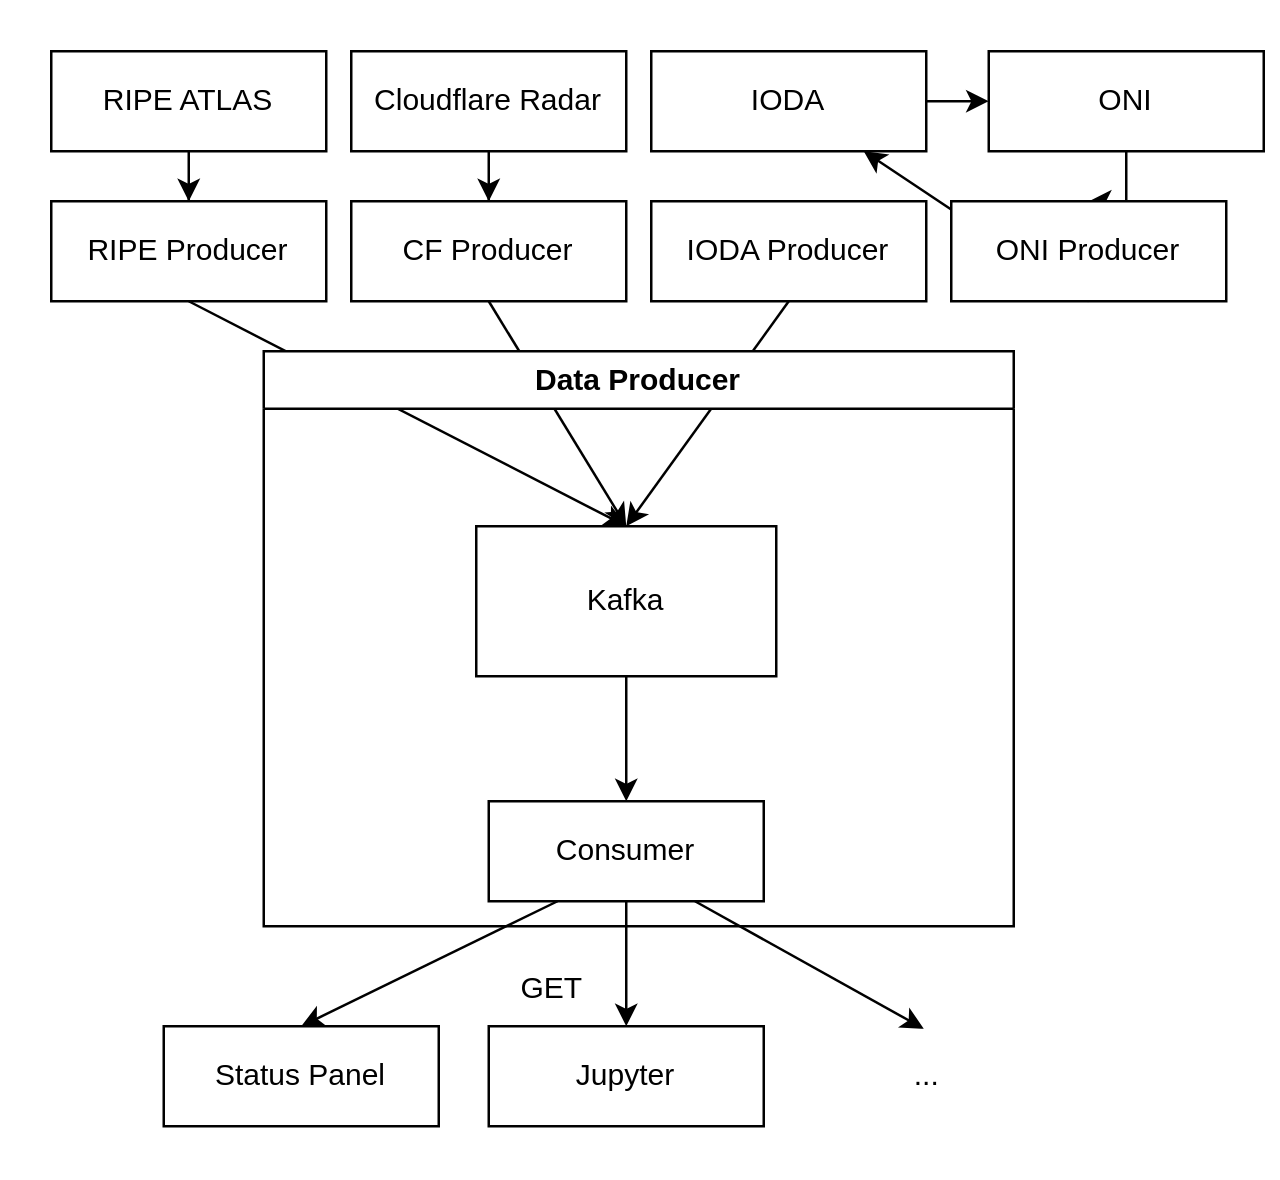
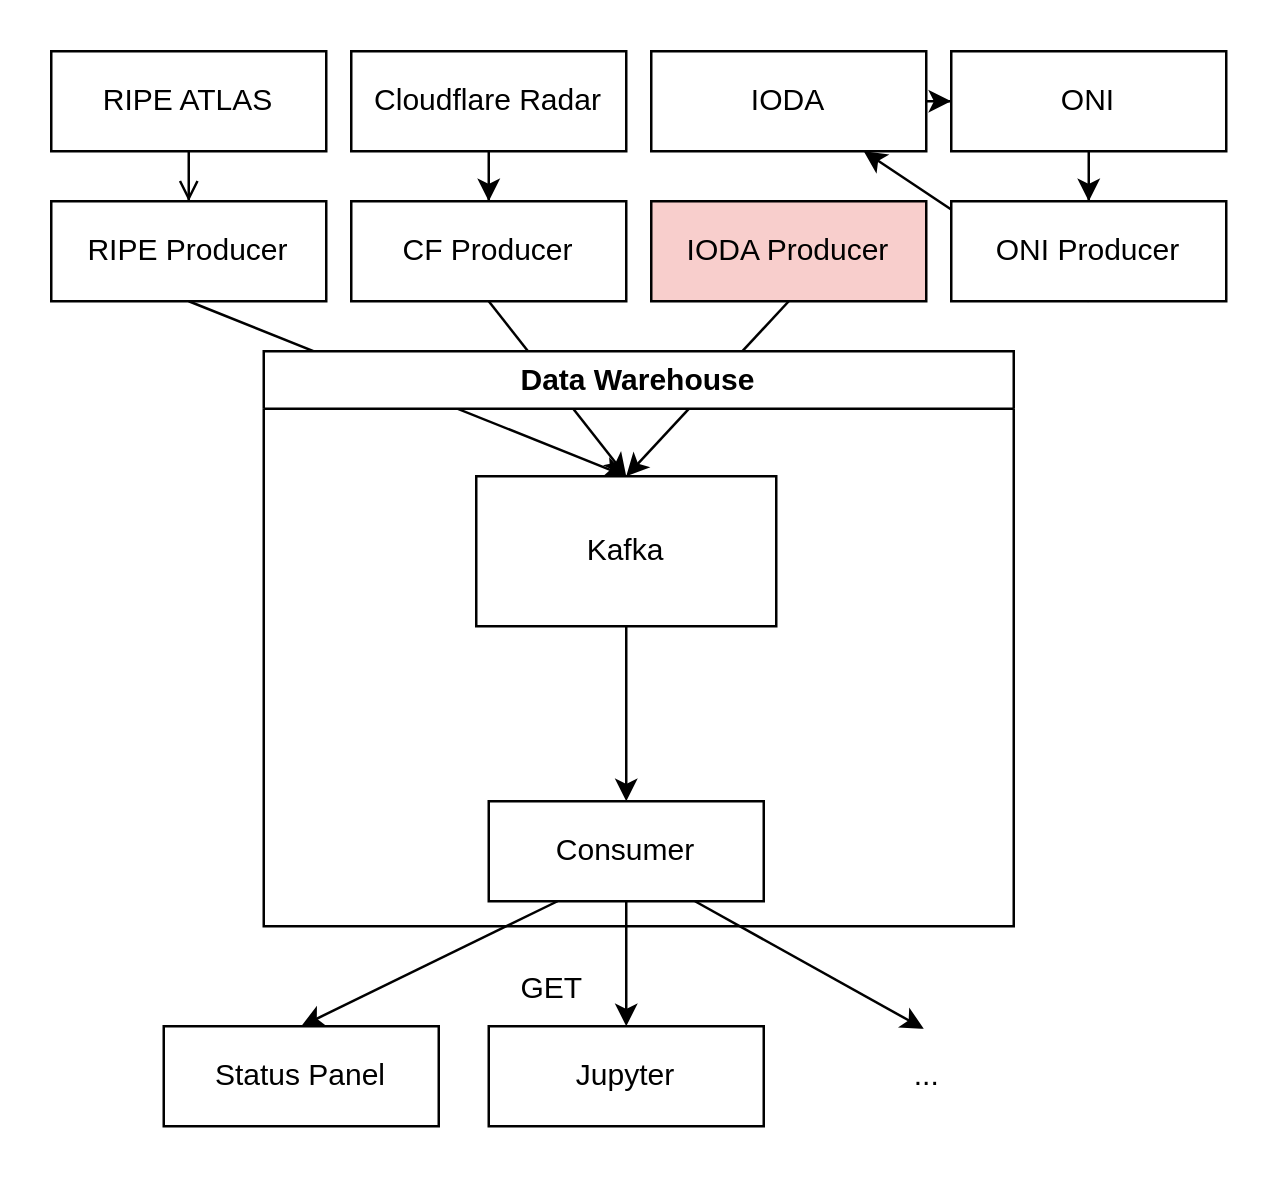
  <mxCell id="0" />
  <mxCell id="1" parent="0" />
- <mxCell id="2" value="" style="edgeStyle=orthogonalEdgeStyle;rounded=0;orthogonalLoop=1;jettySize=auto;html=1;" edge="1" parent="1" source="3" target="11"><mxGeometry relative="1" as="geometry" /></mxCell>
+ <mxCell id="2" value="" style="edgeStyle=orthogonalEdgeStyle;rounded=0;orthogonalLoop=1;jettySize=auto;html=1;endArrow=open;" edge="1" parent="1" source="3" target="11"><mxGeometry relative="1" as="geometry" /></mxCell>
  <mxCell id="3" value="RIPE ATLAS" style="rounded=0;whiteSpace=wrap;html=1;" vertex="1" parent="1"><mxGeometry x="20" y="20" width="110" height="40" as="geometry" /></mxCell>
  <mxCell id="4" value="" style="edgeStyle=orthogonalEdgeStyle;rounded=0;orthogonalLoop=1;jettySize=auto;html=1;" edge="1" parent="1" source="5" target="13"><mxGeometry relative="1" as="geometry" /></mxCell>
  <mxCell id="5" value="Cloudflare Radar" style="rounded=0;whiteSpace=wrap;html=1;" vertex="1" parent="1"><mxGeometry x="140" y="20" width="110" height="40" as="geometry" /></mxCell>
  <mxCell id="6" value="" style="edgeStyle=orthogonalEdgeStyle;rounded=0;orthogonalLoop=1;jettySize=auto;html=1;" edge="1" parent="1" source="7" target="9"><mxGeometry relative="1" as="geometry" /></mxCell>
  <mxCell id="7" value="IODA" style="rounded=0;whiteSpace=wrap;html=1;" vertex="1" parent="1"><mxGeometry x="260" y="20" width="110" height="40" as="geometry" /></mxCell>
  <mxCell id="8" value="" style="edgeStyle=orthogonalEdgeStyle;rounded=0;orthogonalLoop=1;jettySize=auto;html=1;" edge="1" parent="1" source="9" target="17"><mxGeometry relative="1" as="geometry" /></mxCell>
- <mxCell id="9" value="ONI" style="rounded=0;whiteSpace=wrap;html=1;" vertex="1" parent="1"><mxGeometry x="395" y="20" width="110" height="40" as="geometry" /></mxCell>
+ <mxCell id="9" value="ONI" style="rounded=0;whiteSpace=wrap;html=1;" vertex="1" parent="1"><mxGeometry x="380" y="20" width="110" height="40" as="geometry" /></mxCell>
  <mxCell id="10" style="rounded=0;orthogonalLoop=1;jettySize=auto;html=1;exitX=0.5;exitY=1;exitDx=0;exitDy=0;entryX=0.5;entryY=0;entryDx=0;entryDy=0;" edge="1" parent="1" source="11" target="20"><mxGeometry relative="1" as="geometry" /></mxCell>
  <mxCell id="11" value="RIPE Producer" style="rounded=0;whiteSpace=wrap;html=1;" vertex="1" parent="1"><mxGeometry x="20" y="80" width="110" height="40" as="geometry" /></mxCell>
  <mxCell id="12" style="rounded=0;orthogonalLoop=1;jettySize=auto;html=1;exitX=0.5;exitY=1;exitDx=0;exitDy=0;entryX=0.5;entryY=0;entryDx=0;entryDy=0;" edge="1" parent="1" source="13" target="20"><mxGeometry relative="1" as="geometry" /></mxCell>
  <mxCell id="13" value="CF Producer" style="rounded=0;whiteSpace=wrap;html=1;" vertex="1" parent="1"><mxGeometry x="140" y="80" width="110" height="40" as="geometry" /></mxCell>
  <mxCell id="14" style="rounded=0;orthogonalLoop=1;jettySize=auto;html=1;exitX=0.5;exitY=1;exitDx=0;exitDy=0;entryX=0.5;entryY=0;entryDx=0;entryDy=0;" edge="1" parent="1" source="15" target="20"><mxGeometry relative="1" as="geometry" /></mxCell>
- <mxCell id="15" value="IODA Producer" style="rounded=0;whiteSpace=wrap;html=1;" vertex="1" parent="1"><mxGeometry x="260" y="80" width="110" height="40" as="geometry" /></mxCell>
+ <mxCell id="15" value="IODA Producer" style="rounded=0;whiteSpace=wrap;html=1;fillColor=#f8cecc;" vertex="1" parent="1"><mxGeometry x="260" y="80" width="110" height="40" as="geometry" /></mxCell>
  <mxCell id="16" style="rounded=0;orthogonalLoop=1;jettySize=auto;html=1;exitX=0.5;exitY=1;exitDx=0;exitDy=0;" edge="1" parent="1" source="17" target="7"><mxGeometry relative="1" as="geometry" /></mxCell>
  <mxCell id="17" value="ONI Producer" style="rounded=0;whiteSpace=wrap;html=1;" vertex="1" parent="1"><mxGeometry x="380" y="80" width="110" height="40" as="geometry" /></mxCell>
- <mxCell id="18" value="Data Producer" style="swimlane;whiteSpace=wrap;html=1;align=center;" vertex="1" parent="1"><mxGeometry x="105" y="140" width="300" height="230" as="geometry"><mxRectangle x="110" y="260" width="130" height="30" as="alternateBounds" /></mxGeometry></mxCell>
+ <mxCell id="18" value="Data Warehouse" style="swimlane;whiteSpace=wrap;html=1;align=center;" vertex="1" parent="1"><mxGeometry x="105" y="140" width="300" height="230" as="geometry"><mxRectangle x="110" y="260" width="130" height="30" as="alternateBounds" /></mxGeometry></mxCell>
  <mxCell id="19" style="edgeStyle=orthogonalEdgeStyle;rounded=0;orthogonalLoop=1;jettySize=auto;html=1;exitX=0.5;exitY=1;exitDx=0;exitDy=0;entryX=0.5;entryY=0;entryDx=0;entryDy=0;" edge="1" parent="18" source="20" target="21"><mxGeometry relative="1" as="geometry" /></mxCell>
- <mxCell id="20" value="Kafka" style="rounded=0;whiteSpace=wrap;html=1;" vertex="1" parent="18"><mxGeometry x="85" y="70" width="120" height="60" as="geometry" /></mxCell>
+ <mxCell id="20" value="Kafka" style="rounded=0;whiteSpace=wrap;html=1;" vertex="1" parent="18"><mxGeometry x="85" y="50" width="120" height="60" as="geometry" /></mxCell>
  <mxCell id="21" value="Consumer" style="rounded=0;whiteSpace=wrap;html=1;" vertex="1" parent="18"><mxGeometry x="90" y="180" width="110" height="40" as="geometry" /></mxCell>
  <mxCell id="22" value="Status Panel" style="rounded=0;whiteSpace=wrap;html=1;" vertex="1" parent="18"><mxGeometry x="-40" y="270" width="110" height="40" as="geometry" /></mxCell>
  <mxCell id="23" style="rounded=0;orthogonalLoop=1;jettySize=auto;html=1;exitX=0.25;exitY=1;exitDx=0;exitDy=0;entryX=0.5;entryY=0;entryDx=0;entryDy=0;" edge="1" parent="18" source="21" target="22"><mxGeometry relative="1" as="geometry" /></mxCell>
  <mxCell id="24" value="Jupyter" style="rounded=0;whiteSpace=wrap;html=1;" vertex="1" parent="18"><mxGeometry x="90" y="270" width="110" height="40" as="geometry" /></mxCell>
  <mxCell id="25" style="edgeStyle=orthogonalEdgeStyle;rounded=0;orthogonalLoop=1;jettySize=auto;html=1;exitX=0.5;exitY=1;exitDx=0;exitDy=0;entryX=0.5;entryY=0;entryDx=0;entryDy=0;" edge="1" parent="18" source="21" target="24"><mxGeometry relative="1" as="geometry" /></mxCell>
  <mxCell id="26" value="..." style="text;html=1;align=center;verticalAlign=middle;resizable=0;points=[];autosize=1;strokeColor=none;fillColor=none;" vertex="1" parent="18"><mxGeometry x="250" y="275" width="30" height="30" as="geometry" /></mxCell>
  <mxCell id="27" style="rounded=0;orthogonalLoop=1;jettySize=auto;html=1;exitX=0.75;exitY=1;exitDx=0;exitDy=0;entryX=0.467;entryY=-0.133;entryDx=0;entryDy=0;entryPerimeter=0;" edge="1" parent="18" source="21" target="26"><mxGeometry relative="1" as="geometry" /></mxCell>
  <mxCell id="28" value="GET" style="text;html=1;align=center;verticalAlign=middle;resizable=0;points=[];autosize=1;strokeColor=none;fillColor=none;" vertex="1" parent="18"><mxGeometry x="90" y="240" width="50" height="30" as="geometry" /></mxCell>
